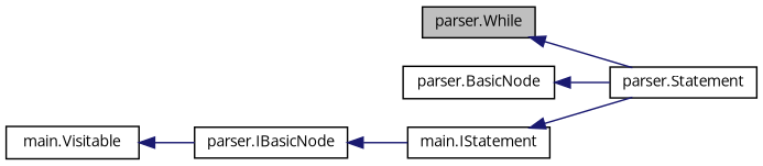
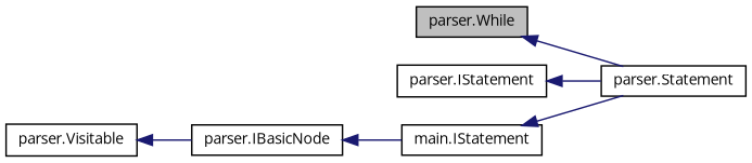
  digraph {
    fontname="Open Sans"
    rankdir=LR
    node [color=black fillcolor=white fontname="Open Sans" fontsize=10 shape=record style=filled]
    edge [color=midnightblue dir=back fontname="Open Sans" fontsize=10 labelfontname=Helvetica labelfontsize=10 style=solid]
    n1 [fillcolor=grey75 fontcolor=black height=0.2 label="parser.While" width=0.4]
    n2 [height=0.2 label="parser.Statement" width=0.4]
-   n3 [height=0.2 label="parser.BasicNode" width=0.4]
+   n3 [height=0.2 label="parser.IStatement" width=0.4]
    n4 [height=0.2 label="parser.IBasicNode" width=0.4]
    n5 [height=0.2 label="main.IStatement" width=0.4]
-   n6 [height=0.2 label="main.Visitable" width=0.4]
+   n6 [height=0.2 label="parser.Visitable" width=0.4]
    n1 -> n2
    n3 -> n2
    n4 -> n5
    n5 -> n2
    n6 -> n4
  }
